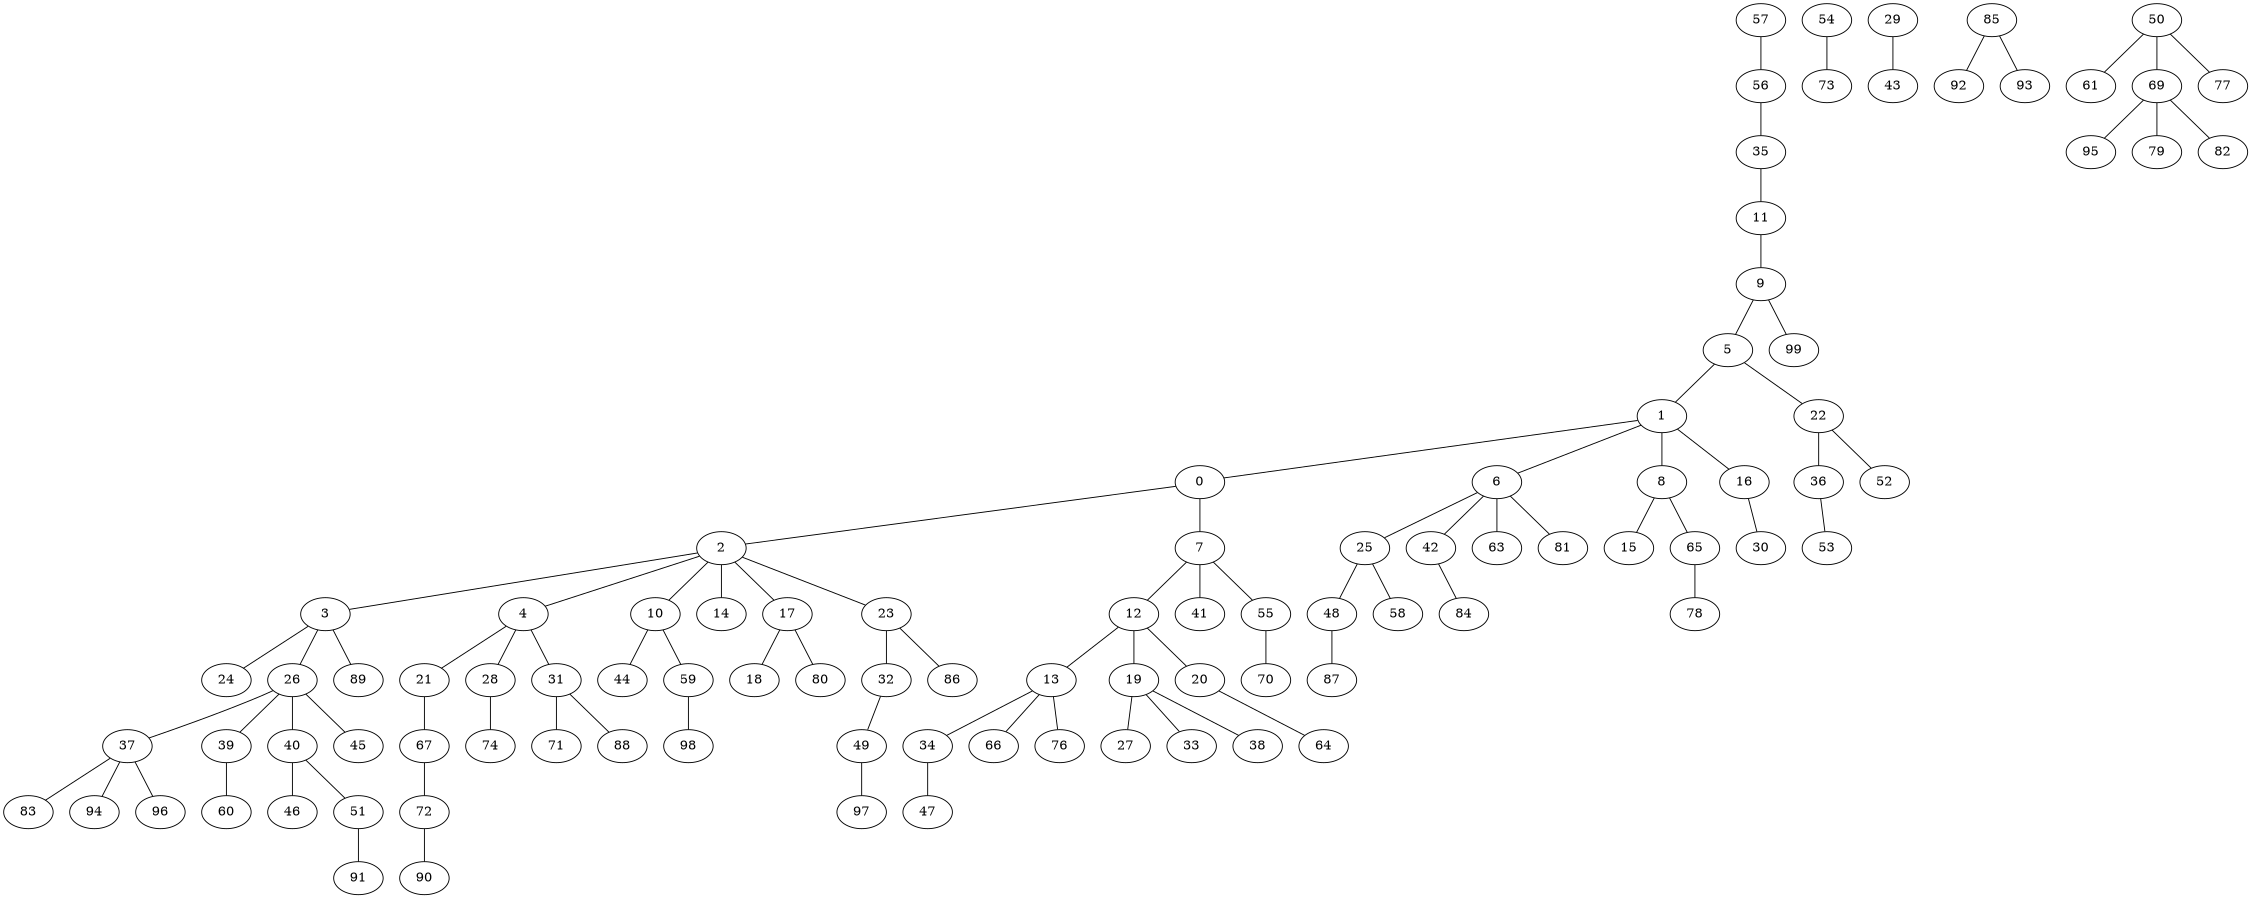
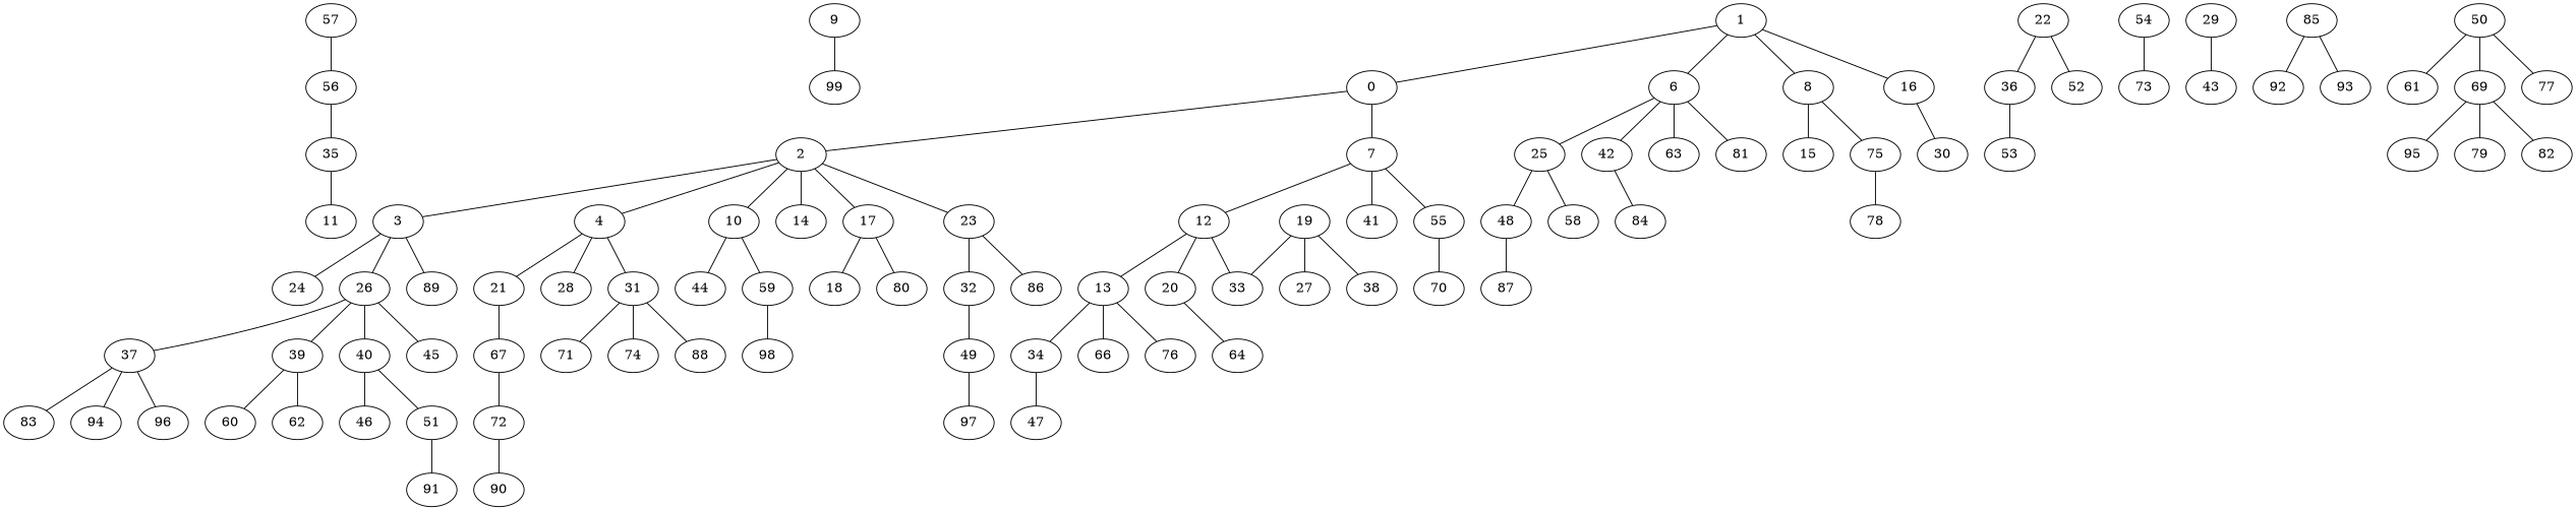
  graph {
    57
    56
    35
    11
    9
-   5
    99
    1
    22
    0
    6
    8
    16
    36
    52
    2
    7
    25
    42
    63
    81
    15
-   75 [label=65]
+   75
    30
    3
    4
    10
    14
    17
    23
    12
    41
    55
    24
    26
    89
    21
    28
    31
    44
    59
    18
    80
    32
    86
    37
    39
    40
    45
    83
    94
    96
    60
+   62
    46
    51
    91
    67
    71
    74
    88
    72
    90
    54
    73
    98
    49
    97
    13
    19
    20
    70
    34
    66
    76
    27
    33
    38
    64
    29
    43
    47
    85
    92
    93
    50
    61
    69
    77
    95
    79
    82
    48
    58
    84
    87
    78
    53
    57 -- 56
    56 -- 35
    35 -- 11
-   11 -- 9
-   9 -- 5
    9 -- 99
-   5 -- 1
-   5 -- 22
    1 -- 0
    1 -- 6
    1 -- 8
    1 -- 16
    22 -- 36
    22 -- 52
    0 -- 2
    0 -- 7
    6 -- 25
    6 -- 42
    6 -- 63
    6 -- 81
    8 -- 15
    8 -- 75
    16 -- 30
    36 -- 53
    2 -- 3
    2 -- 4
    2 -- 10
    2 -- 14
    2 -- 17
    2 -- 23
    7 -- 12
    7 -- 41
    7 -- 55
    25 -- 48
    25 -- 58
    42 -- 84
    75 -- 78
    3 -- 24
    3 -- 26
    3 -- 89
    4 -- 21
    4 -- 28
    4 -- 31
    10 -- 44
    10 -- 59
    17 -- 18
    17 -- 80
    23 -- 32
    23 -- 86
    12 -- 13
-   12 -- 19
+   12 -- 33
    12 -- 20
    55 -- 70
    26 -- 37
    26 -- 39
    26 -- 40
    26 -- 45
    21 -- 67
    31 -- 71
-   28 -- 74
+   31 -- 74
    31 -- 88
    59 -- 98
    32 -- 49
    37 -- 83
    37 -- 94
    37 -- 96
    39 -- 60
+   39 -- 62
    40 -- 46
    40 -- 51
    51 -- 91
    67 -- 72
    72 -- 90
    54 -- 73
    49 -- 97
    13 -- 34
    13 -- 66
    13 -- 76
    19 -- 27
    19 -- 33
    19 -- 38
    20 -- 64
    34 -- 47
    29 -- 43
    85 -- 92
    85 -- 93
    50 -- 61
    50 -- 69
    50 -- 77
    69 -- 95
    69 -- 79
    69 -- 82
    48 -- 87
  }
